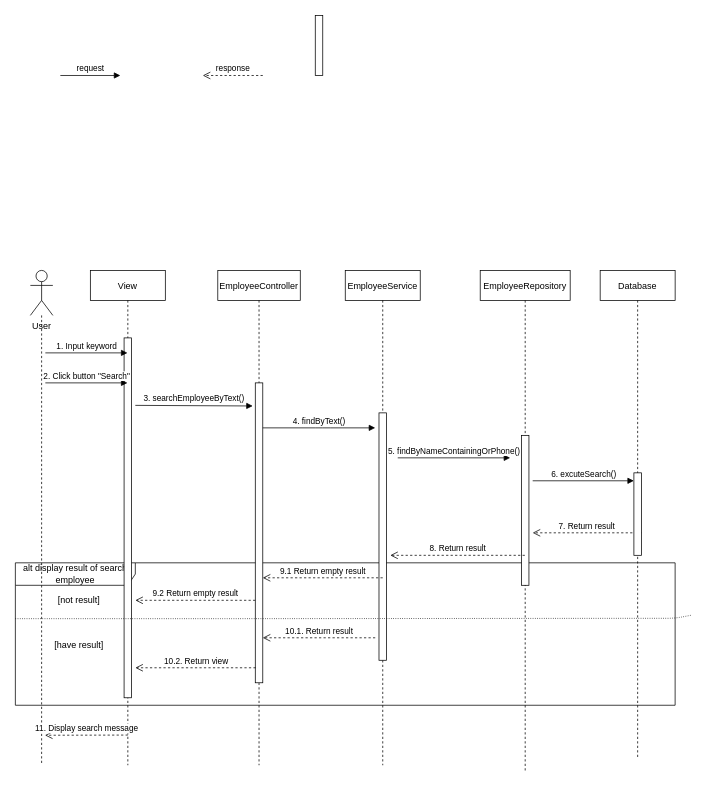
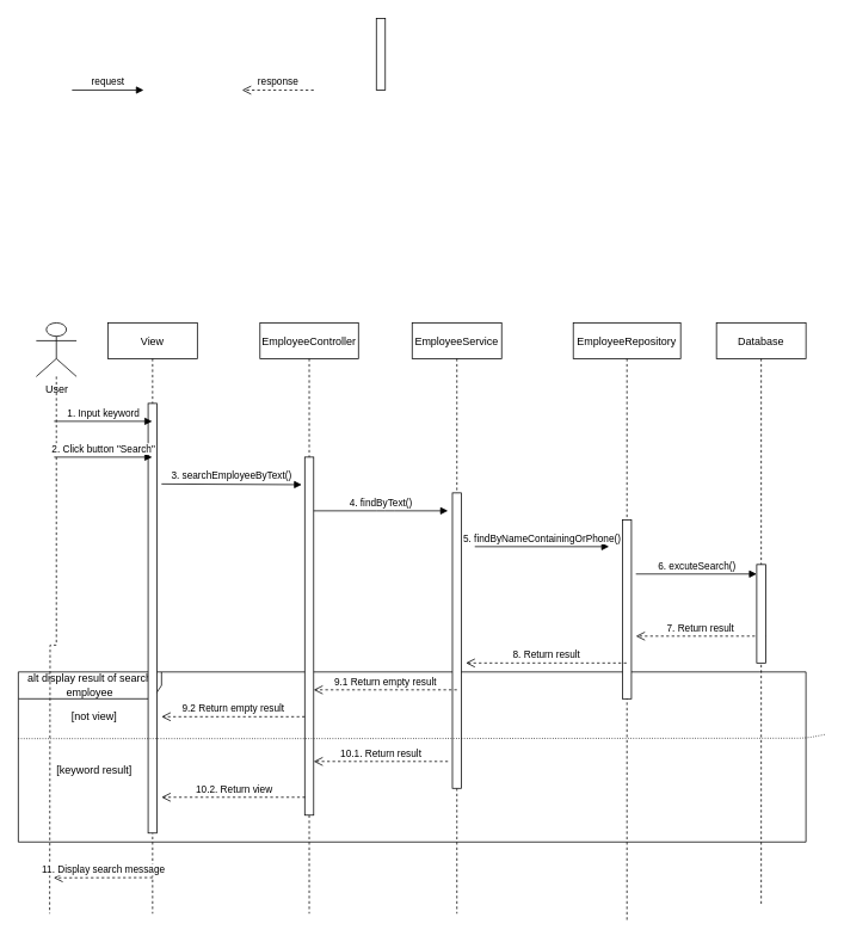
  <mxCell id="0" />
  <mxCell id="1" parent="0" />
  <mxCell id="2" value="alt display result of search employee" style="shape=umlFrame;whiteSpace=wrap;html=1;width=160;height=30;" vertex="1" parent="1"><mxGeometry x="20" y="750" width="880" height="190" as="geometry" /></mxCell>
  <mxCell id="3" style="edgeStyle=orthogonalEdgeStyle;rounded=0;orthogonalLoop=1;jettySize=auto;html=1;dashed=1;endArrow=none;endFill=0;" parent="1" source="4" edge="1"><mxGeometry relative="1" as="geometry"><mxPoint x="55" y="1020" as="targetPoint" /></mxGeometry></mxCell>
- <mxCell id="4" value="User" style="shape=umlActor;verticalLabelPosition=bottom;verticalAlign=top;html=1;" parent="1" vertex="1"><mxGeometry x="40" y="360" width="30" height="60" as="geometry" /></mxCell>
+ <mxCell id="4" value="User" style="shape=umlActor;verticalLabelPosition=bottom;verticalAlign=top;html=1;" parent="1" vertex="1"><mxGeometry x="40" y="360" width="45" height="60" as="geometry" /></mxCell>
  <mxCell id="5" value="View" style="shape=umlLifeline;perimeter=lifelinePerimeter;container=1;collapsible=0;recursiveResize=0;rounded=0;shadow=0;strokeWidth=1;" parent="1" vertex="1"><mxGeometry x="120" y="360" width="100" height="660" as="geometry" /></mxCell>
  <mxCell id="6" value="" style="html=1;points=[];perimeter=orthogonalPerimeter;" parent="5" vertex="1"><mxGeometry x="45" y="90" width="10" height="480" as="geometry" /></mxCell>
  <mxCell id="7" value="EmployeeController" style="shape=umlLifeline;perimeter=lifelinePerimeter;container=1;collapsible=0;recursiveResize=0;rounded=0;shadow=0;strokeWidth=1;" parent="1" vertex="1"><mxGeometry x="290" y="360" width="110" height="660" as="geometry" /></mxCell>
  <mxCell id="8" value="" style="html=1;points=[];perimeter=orthogonalPerimeter;" parent="7" vertex="1"><mxGeometry x="50" y="150" width="10" height="400" as="geometry" /></mxCell>
  <mxCell id="9" value="EmployeeService" style="shape=umlLifeline;perimeter=lifelinePerimeter;container=1;collapsible=0;recursiveResize=0;rounded=0;shadow=0;strokeWidth=1;" parent="1" vertex="1"><mxGeometry x="460" y="360" width="100" height="660" as="geometry" /></mxCell>
  <mxCell id="10" value="" style="html=1;points=[];perimeter=orthogonalPerimeter;" parent="9" vertex="1"><mxGeometry x="45" y="190" width="10" height="330" as="geometry" /></mxCell>
  <mxCell id="11" value="EmployeeRepository" style="shape=umlLifeline;perimeter=lifelinePerimeter;container=1;collapsible=0;recursiveResize=0;rounded=0;shadow=0;strokeWidth=1;" parent="1" vertex="1"><mxGeometry x="640" y="360" width="120" height="670" as="geometry" /></mxCell>
  <mxCell id="12" value="" style="html=1;points=[];perimeter=orthogonalPerimeter;" parent="11" vertex="1"><mxGeometry x="55" y="220" width="10" height="200" as="geometry" /></mxCell>
  <mxCell id="13" value="Database" style="shape=umlLifeline;perimeter=lifelinePerimeter;container=1;collapsible=0;recursiveResize=0;rounded=0;shadow=0;strokeWidth=1;" parent="1" vertex="1"><mxGeometry x="800" y="360" width="100" height="650" as="geometry" /></mxCell>
  <mxCell id="14" value="request" style="html=1;verticalAlign=bottom;endArrow=block;" parent="1" edge="1"><mxGeometry width="80" relative="1" as="geometry"><mxPoint x="80" y="100" as="sourcePoint" /><mxPoint x="160" y="100" as="targetPoint" /></mxGeometry></mxCell>
  <mxCell id="15" value="response" style="html=1;verticalAlign=bottom;endArrow=open;dashed=1;endSize=8;" parent="1" edge="1"><mxGeometry relative="1" as="geometry"><mxPoint x="350" y="100" as="sourcePoint" /><mxPoint x="270" y="100" as="targetPoint" /></mxGeometry></mxCell>
  <mxCell id="16" value="" style="html=1;points=[];perimeter=orthogonalPerimeter;" parent="1" vertex="1"><mxGeometry x="420" y="20" width="10" height="80" as="geometry" /></mxCell>
  <mxCell id="17" value="2. Click button &quot;Search&quot;" style="html=1;verticalAlign=bottom;endArrow=block;" parent="1" target="5" edge="1"><mxGeometry width="80" relative="1" as="geometry"><mxPoint x="60" y="510" as="sourcePoint" /><mxPoint x="140" y="510" as="targetPoint" /></mxGeometry></mxCell>
  <mxCell id="18" value="3. searchEmployeeByText()" style="html=1;verticalAlign=bottom;endArrow=block;entryX=-0.34;entryY=0.077;entryDx=0;entryDy=0;entryPerimeter=0;" parent="1" target="8" edge="1"><mxGeometry width="80" relative="1" as="geometry"><mxPoint x="180" y="540" as="sourcePoint" /><mxPoint x="279.5" y="540" as="targetPoint" /></mxGeometry></mxCell>
  <mxCell id="19" value="4. findByText()" style="html=1;verticalAlign=bottom;endArrow=block;" parent="1" edge="1"><mxGeometry width="80" relative="1" as="geometry"><mxPoint x="350" y="570" as="sourcePoint" /><mxPoint x="500" y="570" as="targetPoint" /><Array as="points"><mxPoint x="430" y="570" /></Array></mxGeometry></mxCell>
  <mxCell id="20" value="5. findByNameContainingOrPhone()" style="html=1;verticalAlign=bottom;endArrow=block;" parent="1" edge="1"><mxGeometry width="80" relative="1" as="geometry"><mxPoint x="530" y="610" as="sourcePoint" /><mxPoint x="680" y="610" as="targetPoint" /></mxGeometry></mxCell>
  <mxCell id="21" value="6. excuteSearch()" style="html=1;verticalAlign=bottom;endArrow=block;exitX=1.5;exitY=0.303;exitDx=0;exitDy=0;exitPerimeter=0;" parent="1" target="28" edge="1" source="12"><mxGeometry width="80" relative="1" as="geometry"><mxPoint x="710" y="750" as="sourcePoint" /><mxPoint x="849.75" y="750" as="targetPoint" /></mxGeometry></mxCell>
  <mxCell id="22" value="9.1 Return empty result" style="html=1;verticalAlign=bottom;endArrow=open;dashed=1;endSize=8;" parent="1" edge="1"><mxGeometry relative="1" as="geometry"><mxPoint x="510" y="770" as="sourcePoint" /><mxPoint x="350" y="770" as="targetPoint" /></mxGeometry></mxCell>
  <mxCell id="23" value="1. Input keyword" style="html=1;verticalAlign=bottom;endArrow=block;" parent="1" edge="1"><mxGeometry width="80" relative="1" as="geometry"><mxPoint x="60" y="470" as="sourcePoint" /><mxPoint x="169.5" y="470" as="targetPoint" /></mxGeometry></mxCell>
  <mxCell id="24" value="7. Return result" style="html=1;verticalAlign=bottom;endArrow=open;dashed=1;endSize=8;" parent="1" edge="1"><mxGeometry relative="1" as="geometry"><mxPoint x="855" y="710" as="sourcePoint" /><mxPoint x="710" y="710" as="targetPoint" /></mxGeometry></mxCell>
  <mxCell id="25" value="8. Return result" style="html=1;verticalAlign=bottom;endArrow=open;dashed=1;endSize=8;" parent="1" edge="1" source="11"><mxGeometry relative="1" as="geometry"><mxPoint x="670" y="740" as="sourcePoint" /><mxPoint x="520" y="740" as="targetPoint" /></mxGeometry></mxCell>
  <mxCell id="26" value="10.1. Return result" style="html=1;verticalAlign=bottom;endArrow=open;dashed=1;endSize=8;" parent="1" edge="1"><mxGeometry relative="1" as="geometry"><mxPoint x="500" y="850" as="sourcePoint" /><mxPoint x="350" y="850" as="targetPoint" /></mxGeometry></mxCell>
  <mxCell id="27" value="10.2. Return view" style="html=1;verticalAlign=bottom;endArrow=open;dashed=1;endSize=8;" parent="1" edge="1"><mxGeometry relative="1" as="geometry"><mxPoint x="340.5" y="890" as="sourcePoint" /><mxPoint x="180" y="890" as="targetPoint" /></mxGeometry></mxCell>
  <mxCell id="28" value="" style="html=1;points=[];perimeter=orthogonalPerimeter;" parent="1" vertex="1"><mxGeometry x="845" y="630" width="10" height="110" as="geometry" /></mxCell>
  <mxCell id="29" value="11. Display search message" style="html=1;verticalAlign=bottom;endArrow=open;dashed=1;endSize=8;exitX=0.5;exitY=0.939;exitDx=0;exitDy=0;exitPerimeter=0;" parent="1" source="5" edge="1"><mxGeometry relative="1" as="geometry"><mxPoint x="220" y="980" as="sourcePoint" /><mxPoint x="59.5" y="980" as="targetPoint" /></mxGeometry></mxCell>
  <mxCell id="30" value="9.2 Return empty result" style="html=1;verticalAlign=bottom;endArrow=open;dashed=1;endSize=8;" edge="1" parent="1"><mxGeometry relative="1" as="geometry"><mxPoint x="340" y="800" as="sourcePoint" /><mxPoint x="180" y="800" as="targetPoint" /></mxGeometry></mxCell>
  <mxCell id="31" value="" style="endArrow=none;dashed=1;html=1;dashPattern=1 2;" edge="1" parent="1"><mxGeometry width="50" height="50" relative="1" as="geometry"><mxPoint x="20" y="824.5" as="sourcePoint" /><mxPoint x="921" y="820" as="targetPoint" /><Array as="points"><mxPoint x="300" y="824.5" /><mxPoint x="900" y="824" /></Array></mxGeometry></mxCell>
- <mxCell id="32" value="[not result]" style="text;html=1;strokeColor=none;fillColor=none;align=center;verticalAlign=middle;whiteSpace=wrap;rounded=0;" vertex="1" parent="1"><mxGeometry x="20" y="790" width="170" height="20" as="geometry" /></mxCell>
- <mxCell id="33" value="[have result]" style="text;html=1;strokeColor=none;fillColor=none;align=center;verticalAlign=middle;whiteSpace=wrap;rounded=0;" vertex="1" parent="1"><mxGeometry x="20" y="850" width="170" height="20" as="geometry" /></mxCell>
+ <mxCell id="32" value="[not view]" style="text;html=1;strokeColor=none;fillColor=none;align=center;verticalAlign=middle;whiteSpace=wrap;rounded=0;" vertex="1" parent="1"><mxGeometry x="20" y="790" width="170" height="20" as="geometry" /></mxCell>
+ <mxCell id="33" value="[keyword result]" style="text;html=1;strokeColor=none;fillColor=none;align=center;verticalAlign=middle;whiteSpace=wrap;rounded=0;" vertex="1" parent="1"><mxGeometry x="20" y="850" width="170" height="20" as="geometry" /></mxCell>
